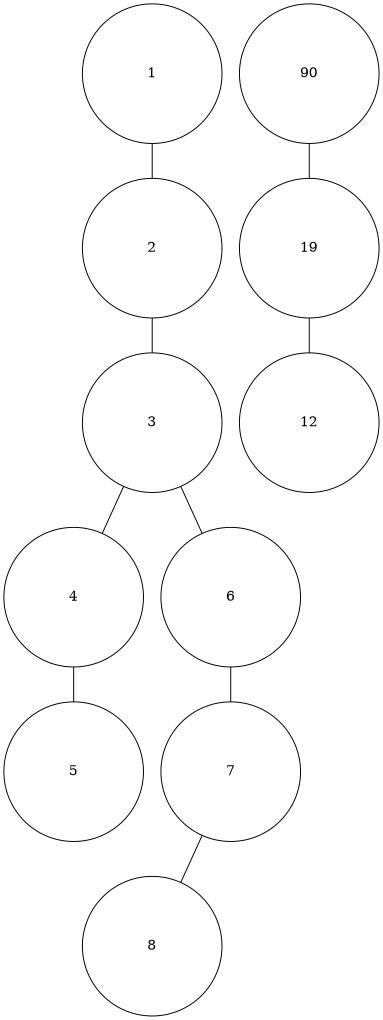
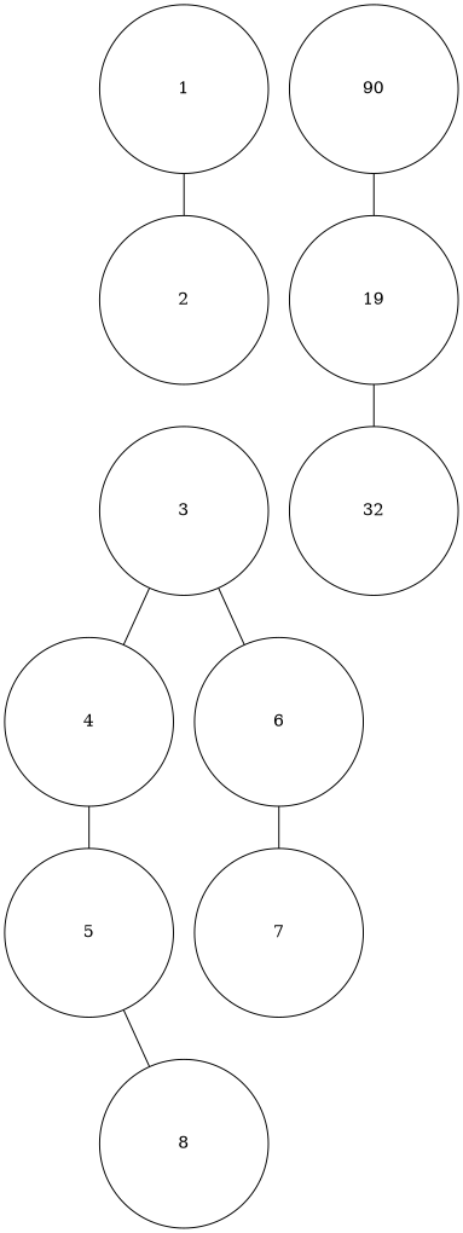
  graph {
    node [fixedsize=true]
    1 [height=2.0 width=2.0]
    2 [height=2.0 width=2.0]
    3 [height=2.0 width=2.0]
    4 [height=2.0 width=2.0]
    6 [height=2.0 width=2.0]
    5 [height=2.0 width=2.0]
    7 [height=2.0 width=2.0]
    8 [height=2.0 width=2.0]
    n9 [height=2.0 label=90 width=2.0]
    n10 [height=2.0 label=19 width=2.0]
-   12 [height=2.0 width=2.0]
+   12 [height=2.0 width=2.0 label=32]
    1 -- 2
-   2 -- 3
    3 -- 4
    3 -- 6
    4 -- 5
    6 -- 7
-   7 -- 8
+   5 -- 8
    n9 -- n10
    n10 -- 12
  }
